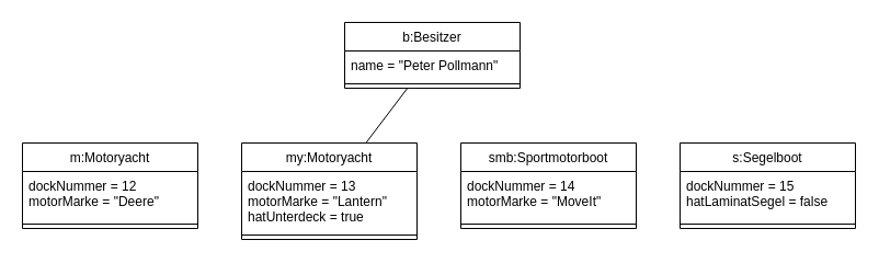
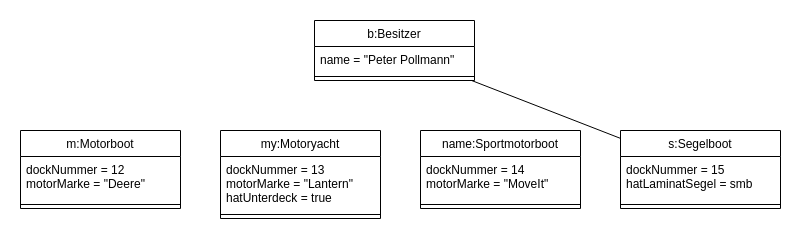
  <mxCell id="0" />
  <mxCell id="1" parent="0" />
- <mxCell id="2" style="edgeStyle=none;rounded=0;orthogonalLoop=1;jettySize=auto;html=1;endArrow=none;endFill=0;" edge="1" parent="1" source="4" target="10"><mxGeometry relative="1" as="geometry" /></mxCell>
+ <mxCell id="3" style="edgeStyle=none;rounded=0;orthogonalLoop=1;jettySize=auto;html=1;endArrow=none;endFill=0;" edge="1" parent="1" source="4" target="16"><mxGeometry relative="1" as="geometry" /></mxCell>
  <mxCell id="4" value="b:Besitzer" style="swimlane;fontStyle=0;align=center;verticalAlign=top;childLayout=stackLayout;horizontal=1;startSize=26;horizontalStack=0;resizeParent=1;resizeLast=0;collapsible=1;marginBottom=0;rounded=0;shadow=0;strokeWidth=1;" parent="1" vertex="1"><mxGeometry x="314" y="20" width="160" height="60" as="geometry"><mxRectangle x="130" y="380" width="160" height="26" as="alternateBounds" /></mxGeometry></mxCell>
  <mxCell id="5" value="name = &quot;Peter Pollmann&quot;" style="text;align=left;verticalAlign=top;spacingLeft=4;spacingRight=4;overflow=hidden;rotatable=0;points=[[0,0.5],[1,0.5]];portConstraint=eastwest;" parent="4" vertex="1"><mxGeometry y="26" width="160" height="26" as="geometry" /></mxCell>
  <mxCell id="6" value="" style="line;html=1;strokeWidth=1;align=left;verticalAlign=middle;spacingTop=-1;spacingLeft=3;spacingRight=3;rotatable=0;labelPosition=right;points=[];portConstraint=eastwest;" parent="4" vertex="1"><mxGeometry y="52" width="160" height="8" as="geometry" /></mxCell>
- <mxCell id="7" value="m:Motoryacht" style="swimlane;fontStyle=0;align=center;verticalAlign=top;childLayout=stackLayout;horizontal=1;startSize=26;horizontalStack=0;resizeParent=1;resizeLast=0;collapsible=1;marginBottom=0;rounded=0;shadow=0;strokeWidth=1;" vertex="1" parent="1"><mxGeometry x="20" y="130" width="160" height="78" as="geometry"><mxRectangle x="130" y="380" width="160" height="26" as="alternateBounds" /></mxGeometry></mxCell>
+ <mxCell id="7" value="m:Motorboot" style="swimlane;fontStyle=0;align=center;verticalAlign=top;childLayout=stackLayout;horizontal=1;startSize=26;horizontalStack=0;resizeParent=1;resizeLast=0;collapsible=1;marginBottom=0;rounded=0;shadow=0;strokeWidth=1;" vertex="1" parent="1"><mxGeometry x="20" y="130" width="160" height="78" as="geometry"><mxRectangle x="130" y="380" width="160" height="26" as="alternateBounds" /></mxGeometry></mxCell>
  <mxCell id="8" value="dockNummer = 12&#10;motorMarke = &quot;Deere&quot;" style="text;align=left;verticalAlign=top;spacingLeft=4;spacingRight=4;overflow=hidden;rotatable=0;points=[[0,0.5],[1,0.5]];portConstraint=eastwest;" vertex="1" parent="7"><mxGeometry y="26" width="160" height="44" as="geometry" /></mxCell>
  <mxCell id="9" value="" style="line;html=1;strokeWidth=1;align=left;verticalAlign=middle;spacingTop=-1;spacingLeft=3;spacingRight=3;rotatable=0;labelPosition=right;points=[];portConstraint=eastwest;" vertex="1" parent="7"><mxGeometry y="70" width="160" height="8" as="geometry" /></mxCell>
  <mxCell id="10" value="my:Motoryacht" style="swimlane;fontStyle=0;align=center;verticalAlign=top;childLayout=stackLayout;horizontal=1;startSize=26;horizontalStack=0;resizeParent=1;resizeLast=0;collapsible=1;marginBottom=0;rounded=0;shadow=0;strokeWidth=1;" vertex="1" parent="1"><mxGeometry x="220" y="130" width="160" height="88" as="geometry"><mxRectangle x="130" y="380" width="160" height="26" as="alternateBounds" /></mxGeometry></mxCell>
  <mxCell id="11" value="dockNummer = 13&#10;motorMarke = &quot;Lantern&quot;&#10;hatUnterdeck = true" style="text;align=left;verticalAlign=top;spacingLeft=4;spacingRight=4;overflow=hidden;rotatable=0;points=[[0,0.5],[1,0.5]];portConstraint=eastwest;" vertex="1" parent="10"><mxGeometry y="26" width="160" height="54" as="geometry" /></mxCell>
  <mxCell id="12" value="" style="line;html=1;strokeWidth=1;align=left;verticalAlign=middle;spacingTop=-1;spacingLeft=3;spacingRight=3;rotatable=0;labelPosition=right;points=[];portConstraint=eastwest;" vertex="1" parent="10"><mxGeometry y="80" width="160" height="8" as="geometry" /></mxCell>
- <mxCell id="13" value="smb:Sportmotorboot" style="swimlane;fontStyle=0;align=center;verticalAlign=top;childLayout=stackLayout;horizontal=1;startSize=26;horizontalStack=0;resizeParent=1;resizeLast=0;collapsible=1;marginBottom=0;rounded=0;shadow=0;strokeWidth=1;" vertex="1" parent="1"><mxGeometry x="420" y="130" width="160" height="78" as="geometry"><mxRectangle x="130" y="380" width="160" height="26" as="alternateBounds" /></mxGeometry></mxCell>
+ <mxCell id="13" value="name:Sportmotorboot" style="swimlane;fontStyle=0;align=center;verticalAlign=top;childLayout=stackLayout;horizontal=1;startSize=26;horizontalStack=0;resizeParent=1;resizeLast=0;collapsible=1;marginBottom=0;rounded=0;shadow=0;strokeWidth=1;" vertex="1" parent="1"><mxGeometry x="420" y="130" width="160" height="78" as="geometry"><mxRectangle x="130" y="380" width="160" height="26" as="alternateBounds" /></mxGeometry></mxCell>
  <mxCell id="14" value="dockNummer = 14&#10;motorMarke = &quot;MoveIt&quot;" style="text;align=left;verticalAlign=top;spacingLeft=4;spacingRight=4;overflow=hidden;rotatable=0;points=[[0,0.5],[1,0.5]];portConstraint=eastwest;" vertex="1" parent="13"><mxGeometry y="26" width="160" height="44" as="geometry" /></mxCell>
  <mxCell id="15" value="" style="line;html=1;strokeWidth=1;align=left;verticalAlign=middle;spacingTop=-1;spacingLeft=3;spacingRight=3;rotatable=0;labelPosition=right;points=[];portConstraint=eastwest;" vertex="1" parent="13"><mxGeometry y="70" width="160" height="8" as="geometry" /></mxCell>
  <mxCell id="16" value="s:Segelboot" style="swimlane;fontStyle=0;align=center;verticalAlign=top;childLayout=stackLayout;horizontal=1;startSize=26;horizontalStack=0;resizeParent=1;resizeLast=0;collapsible=1;marginBottom=0;rounded=0;shadow=0;strokeWidth=1;" vertex="1" parent="1"><mxGeometry x="620" y="130" width="160" height="78" as="geometry"><mxRectangle x="130" y="380" width="160" height="26" as="alternateBounds" /></mxGeometry></mxCell>
- <mxCell id="17" value="dockNummer = 15&#10;hatLaminatSegel = false" style="text;align=left;verticalAlign=top;spacingLeft=4;spacingRight=4;overflow=hidden;rotatable=0;points=[[0,0.5],[1,0.5]];portConstraint=eastwest;" vertex="1" parent="16"><mxGeometry y="26" width="160" height="44" as="geometry" /></mxCell>
+ <mxCell id="17" value="dockNummer = 15&#10;hatLaminatSegel = smb" style="text;align=left;verticalAlign=top;spacingLeft=4;spacingRight=4;overflow=hidden;rotatable=0;points=[[0,0.5],[1,0.5]];portConstraint=eastwest;" vertex="1" parent="16"><mxGeometry y="26" width="160" height="44" as="geometry" /></mxCell>
  <mxCell id="18" value="" style="line;html=1;strokeWidth=1;align=left;verticalAlign=middle;spacingTop=-1;spacingLeft=3;spacingRight=3;rotatable=0;labelPosition=right;points=[];portConstraint=eastwest;" vertex="1" parent="16"><mxGeometry y="70" width="160" height="8" as="geometry" /></mxCell>
